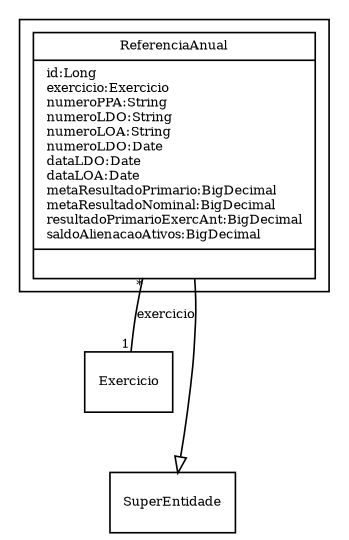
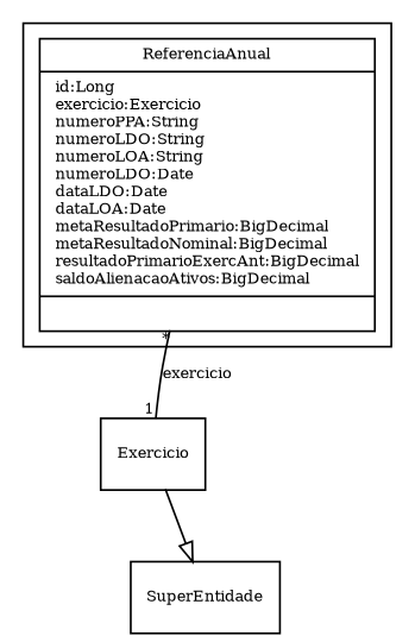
  digraph {
    fontname="Times-Roman"
    fontsize=8
    node [fontname="Times-Roman" fontsize=8 shape=record]
    edge [fontname="Times-Roman" fontsize=8]
    n1 [label="{ReferenciaAnual|id:Long\lexercicio:Exercicio\lnumeroPPA:String\lnumeroLDO:String\lnumeroLOA:String\lnumeroLDO:Date\ldataLDO:Date\ldataLOA:Date\lmetaResultadoPrimario:BigDecimal\lmetaResultadoNominal:BigDecimal\lresultadoPrimarioExercAnt:BigDecimal\lsaldoAlienacaoAtivos:BigDecimal\l|\l}"]
    Exercicio
    SuperEntidade
    subgraph cluster_1 {
      n1
    }
    n1 -> Exercicio [arrowhead=none headlabel=1 label=exercicio taillabel="*"]
-   n1 -> SuperEntidade [arrowhead=empty]
+   Exercicio -> SuperEntidade [arrowhead=empty]
  }
